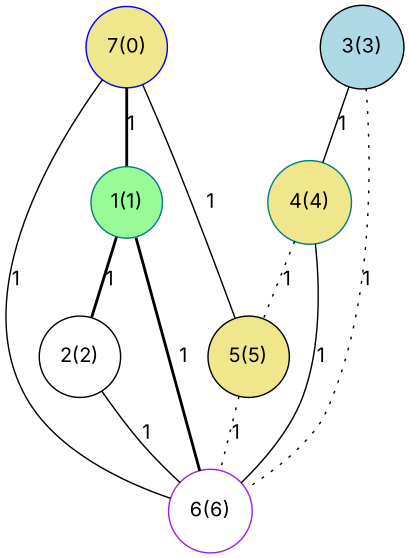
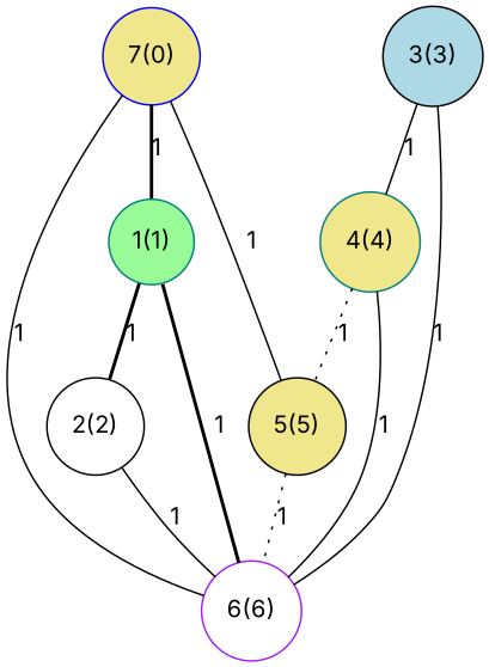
  graph {
    fontname=Inter
    node [color=black fillcolor=khaki fontname=Inter shape=circle style=filled]
    edge [fontname=Inter style=solid]
    n1 [color=blue label="7(0)"]
    n2 [color=teal fillcolor=palegreen label="1(1)"]
    n3 [label="5(5)"]
    n4 [color=purple fillcolor=white label="6(6)"]
    n5 [fillcolor=white label="2(2)"]
    n6 [fillcolor=lightblue label="3(3)"]
    n7 [color=teal label="4(4)"]
    n1 -- n2 [label=1 style=bold]
    n1 -- n3 [label=1]
    n1 -- n4 [label=1]
    n2 -- n4 [label=1 style=bold]
    n2 -- n5 [label=1 style=bold]
    n3 -- n4 [label=1 style=dotted]
    n5 -- n4 [label=1]
-   n6 -- n4 [label=1 style=dotted]
+   n6 -- n4 [label=1]
    n6 -- n7 [label=1]
    n7 -- n3 [label=1 style=dotted]
    n7 -- n4 [label=1]
  }
